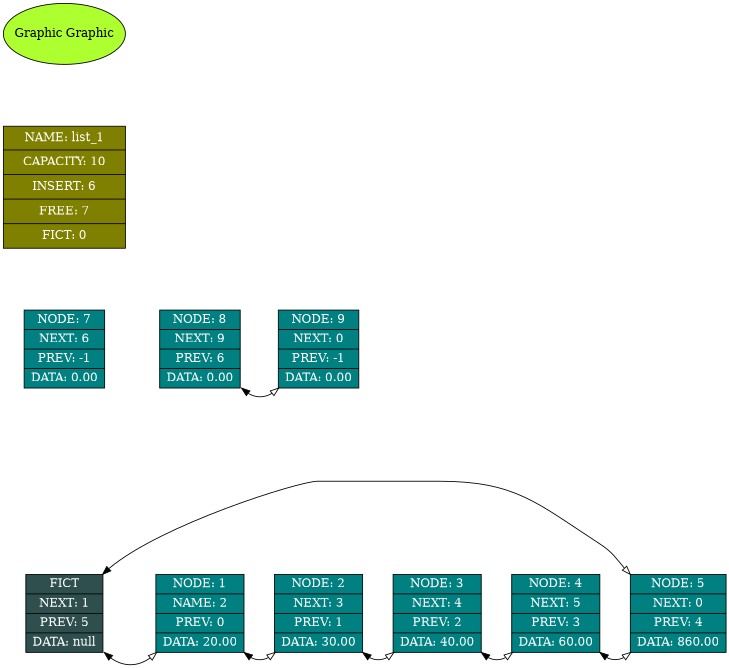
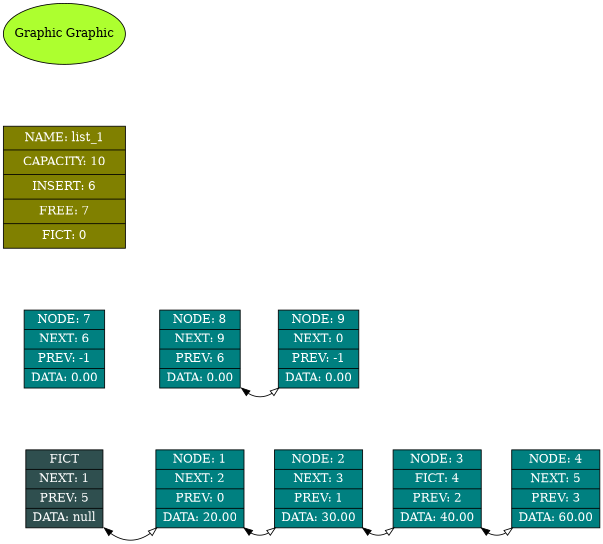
  digraph {
    nodesep=1
    rankdir=LR
    node [fillcolor=teal fontcolor=white shape=record style=filled]
    edge [arrowhead=none dir=forward maxlen=2 penwidth=1 weight=5]
    n1 [fillcolor=darkslategray label="<name> FICT | <next> NEXT: 1 | <prev> PREV: 5 | <data> DATA: null"]
-   n2 [label="<name> NODE: 1 | <next> NAME: 2 | <prev> PREV: 0 | <data> DATA: 20.00"]
-   n3 [label="<name> NODE: 5 | <next> NEXT: 0 | <prev> PREV: 4 | <data> DATA: 860.00"]
+   n2 [label="<name> NODE: 1 | <next> NEXT: 2 | <prev> PREV: 0 | <data> DATA: 20.00"]
    n4 [label="<name> NODE: 2 | <next> NEXT: 3 | <prev> PREV: 1 | <data> DATA: 30.00"]
-   n5 [label="<name> NODE: 3 | <next> NEXT: 4 | <prev> PREV: 2 | <data> DATA: 40.00"]
+   n5 [label="<name> NODE: 3 | <next> FICT: 4 | <prev> PREV: 2 | <data> DATA: 40.00"]
    n6 [label="<name> NODE: 4 | <next> NEXT: 5 | <prev> PREV: 3 | <data> DATA: 60.00"]
    n7 [label="<name> NODE: 7 | <next> NEXT: 6 | <prev> PREV: -1 | <data> DATA: 0.00"]
    n8 [label="<name> NODE: 8 | <next> NEXT: 9 | <prev> PREV: 6 | <data> DATA: 0.00"]
    n9 [label="<name> NODE: 9 | <next> NEXT: 0 | <prev> PREV: -1 | <data> DATA: 0.00"]
    n10 [fillcolor=olive height=2 label="{NAME:  list_1} | {CAPACITY:  10} | {INSERT:  6} | {FREE:  7} | {FICT:  0}" width=2]
    n11 [fillcolor=greenyellow fontcolor=black height=1 label="Graphic Graphic" shape=ellipse width=2]
    subgraph sub_1 {
      n1
      n2
-     n3
      n4
      n5
      n6
      n7
      n8
      n9
    }
    subgraph sub_2 {
      n10
      n11
    }
    n1 -> n2 [style=invisible]
    n1 -> n2 [arrowhead=empty dir=both headport=sw tailport=se weight=0]
-   n1 -> n3 [arrowhead=empty dir=both headport=nw tailport=ne weight=0]
    n2 -> n4 [style=invisible]
    n2 -> n4 [arrowhead=empty dir=both headport=sw tailport=se weight=0]
    n4 -> n5 [style=invisible]
    n4 -> n5 [arrowhead=empty dir=both headport=sw tailport=se weight=0]
    n5 -> n6 [style=invisible]
    n5 -> n6 [arrowhead=empty dir=both headport=sw tailport=se weight=0]
-   n6 -> n3 [style=invisible]
-   n6 -> n3 [arrowhead=empty dir=both headport=sw tailport=se weight=0]
    n7 -> n8 [style=invisible]
    n8 -> n9 [style=invisible]
    n8 -> n9 [arrowhead=empty dir=both headport=sw tailport=se weight=0]
  }
